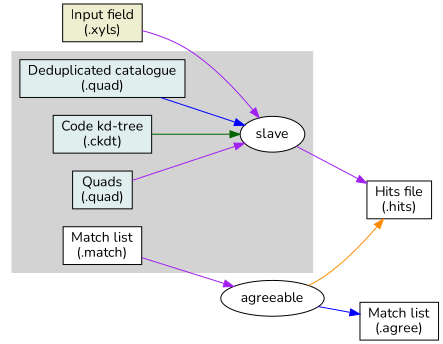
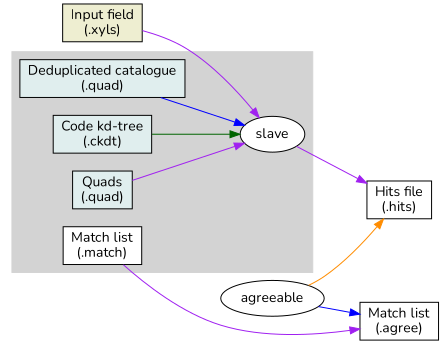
  graph {
    fontname=Nunito
    rankdir=LR
    node [fillcolor=white fontname=Nunito shape=box style=filled]
    edge [color=purple dir=forward fontname=Nunito]
    n1 [fillcolor=azure2 label="Deduplicated catalogue\n(.quad)"]
    n2 [label=slave shape=ellipse]
    n3 [fillcolor=azure2 label="Code kd-tree\n(.ckdt)"]
    n4 [fillcolor=azure2 label="Quads\n(.quad)"]
    n5 [label="Match list\n(.match)"]
    n6 [label="Hits file\n(.hits)"]
    agreeable [shape=ellipse]
    n8 [fillcolor=lightyellow2 label="Input field\n(.xyls)"]
    n9 [label="Match list\n(.agree)"]
    subgraph cluster_1 {
      color=lightgrey
      style=filled
      n1
      n2
      n3
      n4
      n5
    }
    n1 -- n2 [color=blue]
    n2 -- n6
    n3 -- n2 [color=darkgreen]
    n4 -- n2
-   n5 -- agreeable
+   n5 -- n9
    agreeable -- n6 [color=darkorange]
    agreeable -- n9 [color=blue]
    n8 -- n2
  }
